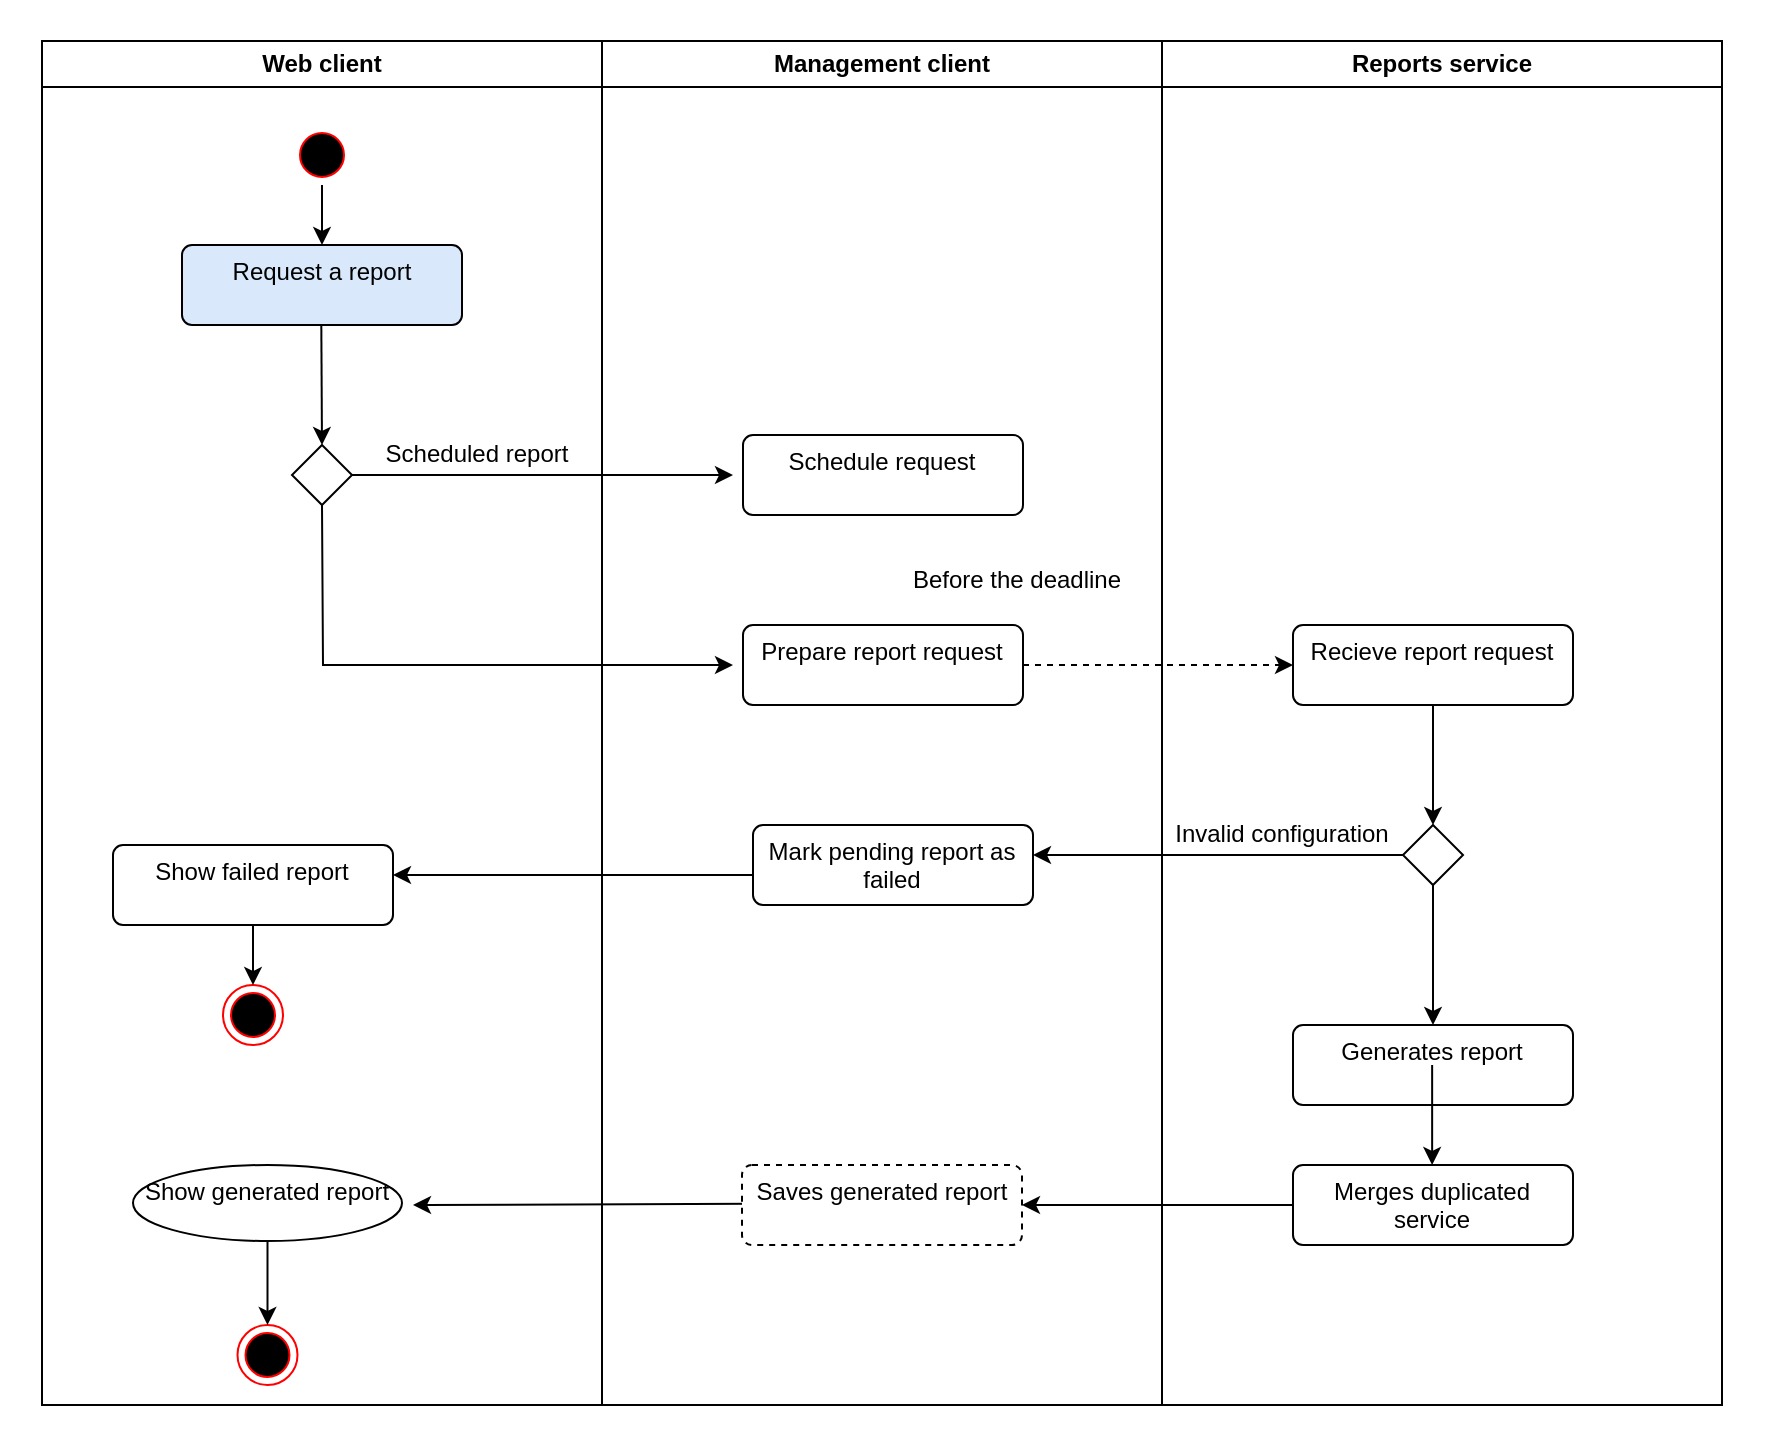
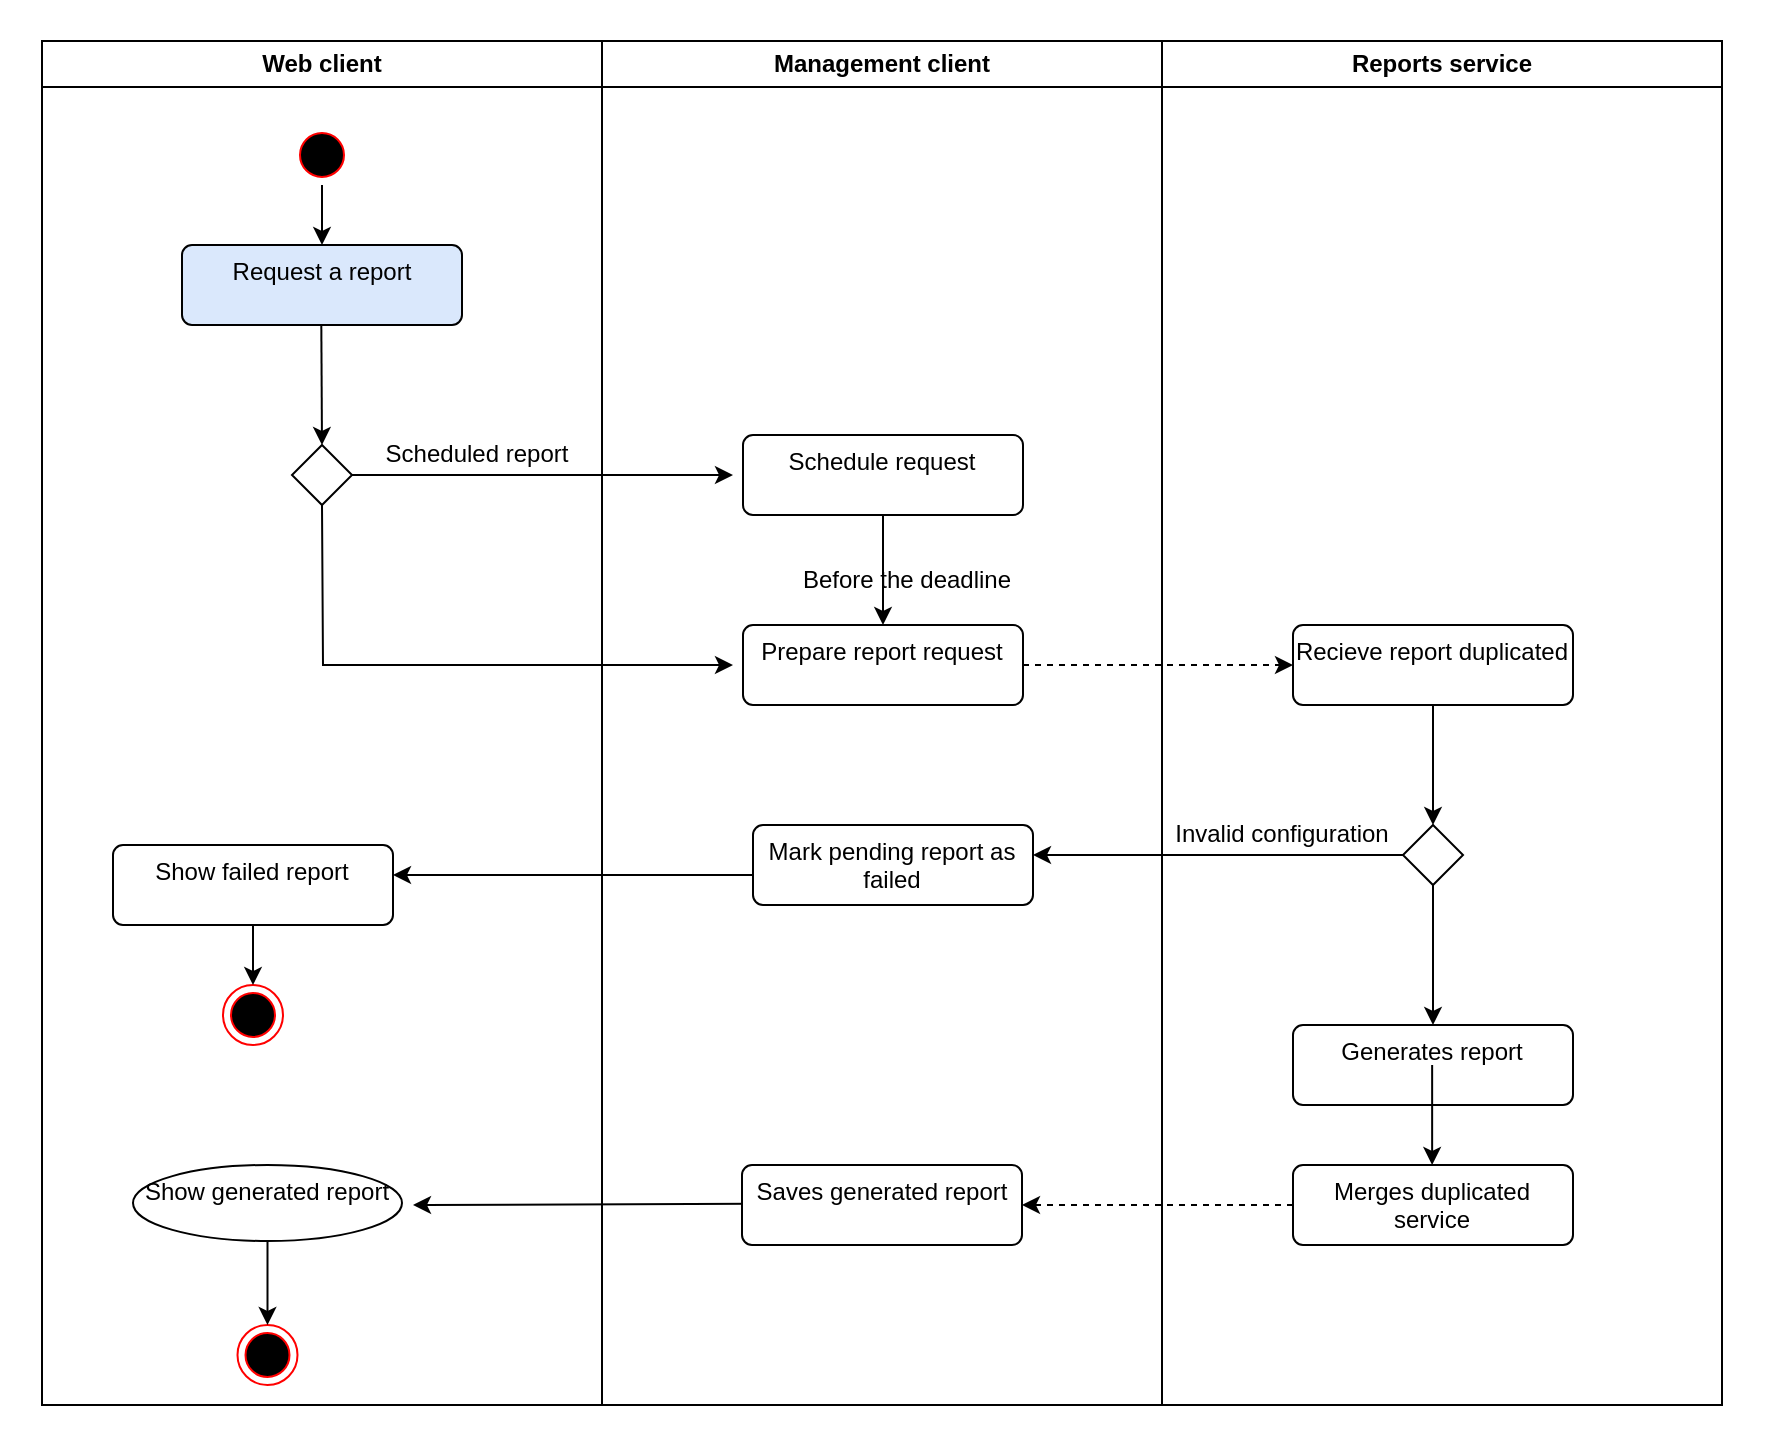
  <mxCell id="0" />
  <mxCell id="1" parent="0" />
  <mxCell id="2" value="Web client" style="swimlane;whiteSpace=wrap" parent="1" vertex="1"><mxGeometry x="20.5" y="20" width="280" height="682" as="geometry" /></mxCell>
  <mxCell id="3" value="" style="ellipse;shape=startState;fillColor=#000000;strokeColor=#ff0000;" parent="2" vertex="1"><mxGeometry x="125" y="42" width="30" height="30" as="geometry" /></mxCell>
  <mxCell id="4" value="Request a report" style="html=1;align=center;verticalAlign=top;rounded=1;absoluteArcSize=1;arcSize=10;dashed=0;whiteSpace=wrap;fillColor=#dae8fc;" vertex="1" parent="2"><mxGeometry x="70" y="102" width="140" height="40" as="geometry" /></mxCell>
  <mxCell id="5" value="" style="endArrow=classic;html=1;rounded=0;exitX=0.5;exitY=1;exitDx=0;exitDy=0;entryX=0.5;entryY=0;entryDx=0;entryDy=0;" edge="1" parent="2" source="3" target="4"><mxGeometry width="50" height="50" relative="1" as="geometry"><mxPoint x="325.5" y="212" as="sourcePoint" /><mxPoint x="375.5" y="162" as="targetPoint" /></mxGeometry></mxCell>
  <mxCell id="6" value="" style="endArrow=classic;html=1;rounded=0;exitX=0.5;exitY=1;exitDx=0;exitDy=0;entryX=0.5;entryY=0;entryDx=0;entryDy=0;" edge="1" parent="2" target="7"><mxGeometry width="50" height="50" relative="1" as="geometry"><mxPoint x="139.66" y="142" as="sourcePoint" /><mxPoint x="139.66" y="172" as="targetPoint" /></mxGeometry></mxCell>
  <mxCell id="7" value="" style="rhombus;" vertex="1" parent="2"><mxGeometry x="125" y="202" width="30" height="30" as="geometry" /></mxCell>
  <mxCell id="8" value="Scheduled report" style="text;html=1;align=center;verticalAlign=middle;whiteSpace=wrap;rounded=0;" vertex="1" parent="2"><mxGeometry x="165.5" y="192" width="104.5" height="30" as="geometry" /></mxCell>
  <mxCell id="9" value="Show failed report" style="html=1;align=center;verticalAlign=top;rounded=1;absoluteArcSize=1;arcSize=10;dashed=0;whiteSpace=wrap;" vertex="1" parent="2"><mxGeometry x="35.5" y="402" width="140" height="40" as="geometry" /></mxCell>
  <mxCell id="10" value="" style="endArrow=classic;html=1;rounded=0;exitX=0;exitY=0.5;exitDx=0;exitDy=0;" edge="1" parent="2"><mxGeometry width="50" height="50" relative="1" as="geometry"><mxPoint x="360.5" y="417" as="sourcePoint" /><mxPoint x="175.5" y="417" as="targetPoint" /></mxGeometry></mxCell>
  <mxCell id="11" value="Show generated report" style="ellipse;html=1;align=center;verticalAlign=top;absoluteArcSize=1;arcSize=10;dashed=0;whiteSpace=wrap;" vertex="1" parent="2"><mxGeometry x="45.5" y="562" width="134.5" height="38" as="geometry" /></mxCell>
  <mxCell id="12" value="" style="endArrow=classic;html=1;rounded=0;exitX=0;exitY=0.5;exitDx=0;exitDy=0;entryX=1;entryY=0.5;entryDx=0;entryDy=0;" edge="1" parent="2"><mxGeometry width="50" height="50" relative="1" as="geometry"><mxPoint x="355" y="581.37" as="sourcePoint" /><mxPoint x="185.5" y="581.99" as="targetPoint" /></mxGeometry></mxCell>
  <mxCell id="13" value="" style="ellipse;html=1;shape=endState;fillColor=#000000;strokeColor=#ff0000;" vertex="1" parent="2"><mxGeometry x="90.5" y="472" width="30" height="30" as="geometry" /></mxCell>
  <mxCell id="14" value="" style="ellipse;html=1;shape=endState;fillColor=#000000;strokeColor=#ff0000;" vertex="1" parent="2"><mxGeometry x="97.75" y="642" width="30" height="30" as="geometry" /></mxCell>
  <mxCell id="15" value="" style="endArrow=classic;html=1;rounded=0;exitX=0.5;exitY=1;exitDx=0;exitDy=0;entryX=0.5;entryY=0;entryDx=0;entryDy=0;" edge="1" parent="2" source="9" target="13"><mxGeometry width="50" height="50" relative="1" as="geometry"><mxPoint x="285.5" y="482" as="sourcePoint" /><mxPoint x="335.5" y="432" as="targetPoint" /></mxGeometry></mxCell>
  <mxCell id="16" value="" style="endArrow=classic;html=1;rounded=0;exitX=0.5;exitY=1;exitDx=0;exitDy=0;entryX=0.5;entryY=0;entryDx=0;entryDy=0;" edge="1" parent="2" source="11" target="14"><mxGeometry width="50" height="50" relative="1" as="geometry"><mxPoint x="285.5" y="482" as="sourcePoint" /><mxPoint x="335.5" y="432" as="targetPoint" /></mxGeometry></mxCell>
  <mxCell id="17" value="Management client" style="swimlane;whiteSpace=wrap" parent="1" vertex="1"><mxGeometry x="300.5" y="20" width="280" height="682" as="geometry" /></mxCell>
  <mxCell id="18" value="Schedule request" style="html=1;align=center;verticalAlign=top;rounded=1;absoluteArcSize=1;arcSize=10;dashed=0;whiteSpace=wrap;" vertex="1" parent="17"><mxGeometry x="70.5" y="197" width="140" height="40" as="geometry" /></mxCell>
  <mxCell id="19" value="Prepare report request" style="html=1;align=center;verticalAlign=top;rounded=1;absoluteArcSize=1;arcSize=10;dashed=0;whiteSpace=wrap;" vertex="1" parent="17"><mxGeometry x="70.5" y="292" width="140" height="40" as="geometry" /></mxCell>
- <mxCell id="21" value="Before the deadline" style="text;html=1;align=center;verticalAlign=middle;whiteSpace=wrap;rounded=0;" vertex="1" parent="17"><mxGeometry x="145.5" y="255" width="124.5" height="30" as="geometry" /></mxCell>
+ <mxCell id="20" value="" style="endArrow=classic;html=1;rounded=0;exitX=0.5;exitY=1;exitDx=0;exitDy=0;entryX=0.5;entryY=0;entryDx=0;entryDy=0;" edge="1" parent="17" source="18" target="19"><mxGeometry width="50" height="50" relative="1" as="geometry"><mxPoint x="115.5" y="242" as="sourcePoint" /><mxPoint x="165.5" y="192" as="targetPoint" /></mxGeometry></mxCell>
+ <mxCell id="21" value="Before the deadline" style="text;html=1;align=center;verticalAlign=middle;whiteSpace=wrap;rounded=0;" vertex="1" parent="17"><mxGeometry x="90.5" y="255" width="124.5" height="30" as="geometry" /></mxCell>
  <mxCell id="22" value="Mark pending report as failed" style="html=1;align=center;verticalAlign=top;rounded=1;absoluteArcSize=1;arcSize=10;dashed=0;whiteSpace=wrap;" vertex="1" parent="17"><mxGeometry x="75.5" y="392" width="140" height="40" as="geometry" /></mxCell>
- <mxCell id="23" value="Saves generated report" style="html=1;align=center;verticalAlign=top;rounded=1;absoluteArcSize=1;arcSize=10;dashed=1;whiteSpace=wrap;" vertex="1" parent="17"><mxGeometry x="70" y="562" width="140" height="40" as="geometry" /></mxCell>
+ <mxCell id="23" value="Saves generated report" style="html=1;align=center;verticalAlign=top;rounded=1;absoluteArcSize=1;arcSize=10;dashed=0;whiteSpace=wrap;" vertex="1" parent="17"><mxGeometry x="70" y="562" width="140" height="40" as="geometry" /></mxCell>
  <mxCell id="24" value="Reports service" style="swimlane;whiteSpace=wrap;startSize=23;" parent="1" vertex="1"><mxGeometry x="580.5" y="20" width="280" height="682" as="geometry" /></mxCell>
- <mxCell id="25" value="Recieve report request" style="html=1;align=center;verticalAlign=top;rounded=1;absoluteArcSize=1;arcSize=10;dashed=0;whiteSpace=wrap;" vertex="1" parent="24"><mxGeometry x="65.5" y="292" width="140" height="40" as="geometry" /></mxCell>
+ <mxCell id="25" value="Recieve report duplicated" style="html=1;align=center;verticalAlign=top;rounded=1;absoluteArcSize=1;arcSize=10;dashed=0;whiteSpace=wrap;" vertex="1" parent="24"><mxGeometry x="65.5" y="292" width="140" height="40" as="geometry" /></mxCell>
  <mxCell id="26" value="" style="rhombus;" vertex="1" parent="24"><mxGeometry x="120.5" y="392" width="30" height="30" as="geometry" /></mxCell>
  <mxCell id="27" value="" style="endArrow=classic;html=1;rounded=0;exitX=0.5;exitY=1;exitDx=0;exitDy=0;entryX=0.5;entryY=0;entryDx=0;entryDy=0;" edge="1" parent="24" source="25" target="26"><mxGeometry width="50" height="50" relative="1" as="geometry"><mxPoint x="-104.5" y="342" as="sourcePoint" /><mxPoint x="-54.5" y="292" as="targetPoint" /></mxGeometry></mxCell>
  <mxCell id="28" value="Invalid configuration" style="text;html=1;align=center;verticalAlign=middle;whiteSpace=wrap;rounded=0;" vertex="1" parent="24"><mxGeometry x="0.5" y="382" width="120" height="30" as="geometry" /></mxCell>
  <mxCell id="29" value="Generates report" style="html=1;align=center;verticalAlign=top;rounded=1;absoluteArcSize=1;arcSize=10;dashed=0;whiteSpace=wrap;" vertex="1" parent="24"><mxGeometry x="65.5" y="492" width="140" height="40" as="geometry" /></mxCell>
  <mxCell id="30" value="Merges duplicated service" style="html=1;align=center;verticalAlign=top;rounded=1;absoluteArcSize=1;arcSize=10;dashed=0;whiteSpace=wrap;" vertex="1" parent="24"><mxGeometry x="65.5" y="562" width="140" height="40" as="geometry" /></mxCell>
  <mxCell id="31" value="" style="endArrow=classic;html=1;rounded=0;exitX=0.5;exitY=1;exitDx=0;exitDy=0;entryX=0.5;entryY=0;entryDx=0;entryDy=0;" edge="1" parent="24" source="26" target="29"><mxGeometry width="50" height="50" relative="1" as="geometry"><mxPoint x="75.5" y="412" as="sourcePoint" /><mxPoint x="125.5" y="362" as="targetPoint" /></mxGeometry></mxCell>
  <mxCell id="32" value="" style="endArrow=classic;html=1;rounded=0;exitX=0.5;exitY=1;exitDx=0;exitDy=0;entryX=0.5;entryY=0;entryDx=0;entryDy=0;" edge="1" parent="24"><mxGeometry width="50" height="50" relative="1" as="geometry"><mxPoint x="135.07" y="512" as="sourcePoint" /><mxPoint x="135.07" y="562" as="targetPoint" /></mxGeometry></mxCell>
  <mxCell id="33" value="" style="endArrow=classic;html=1;rounded=0;exitX=1;exitY=0.5;exitDx=0;exitDy=0;" edge="1" parent="1" source="7"><mxGeometry width="50" height="50" relative="1" as="geometry"><mxPoint x="216" y="282" as="sourcePoint" /><mxPoint x="366" y="237" as="targetPoint" /></mxGeometry></mxCell>
  <mxCell id="34" value="" style="endArrow=classic;html=1;rounded=0;exitX=0.5;exitY=1;exitDx=0;exitDy=0;" edge="1" parent="1" source="7"><mxGeometry width="50" height="50" relative="1" as="geometry"><mxPoint x="266" y="252" as="sourcePoint" /><mxPoint x="366" y="332" as="targetPoint" /><Array as="points"><mxPoint x="161" y="332" /></Array></mxGeometry></mxCell>
  <mxCell id="35" value="" style="endArrow=classic;html=1;rounded=0;exitX=1;exitY=0.5;exitDx=0;exitDy=0;entryX=0;entryY=0.5;entryDx=0;entryDy=0;dashed=1;" edge="1" parent="1" source="19" target="25"><mxGeometry width="50" height="50" relative="1" as="geometry"><mxPoint x="546" y="302" as="sourcePoint" /><mxPoint x="596" y="252" as="targetPoint" /></mxGeometry></mxCell>
  <mxCell id="36" value="" style="endArrow=classic;html=1;rounded=0;exitX=0;exitY=0.5;exitDx=0;exitDy=0;" edge="1" parent="1" source="26"><mxGeometry width="50" height="50" relative="1" as="geometry"><mxPoint x="476" y="362" as="sourcePoint" /><mxPoint x="516" y="427" as="targetPoint" /></mxGeometry></mxCell>
- <mxCell id="37" value="" style="endArrow=classic;html=1;rounded=0;exitX=0;exitY=0.5;exitDx=0;exitDy=0;entryX=1;entryY=0.5;entryDx=0;entryDy=0;" edge="1" parent="1" source="30" target="23"><mxGeometry width="50" height="50" relative="1" as="geometry"><mxPoint x="406" y="422" as="sourcePoint" /><mxPoint x="456" y="372" as="targetPoint" /></mxGeometry></mxCell>
+ <mxCell id="37" value="" style="endArrow=classic;html=1;rounded=0;exitX=0;exitY=0.5;exitDx=0;exitDy=0;entryX=1;entryY=0.5;entryDx=0;entryDy=0;dashed=1;" edge="1" parent="1" source="30" target="23"><mxGeometry width="50" height="50" relative="1" as="geometry"><mxPoint x="406" y="422" as="sourcePoint" /><mxPoint x="456" y="372" as="targetPoint" /></mxGeometry></mxCell>
